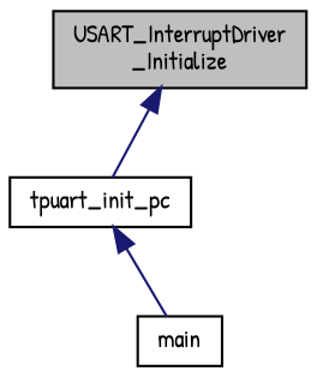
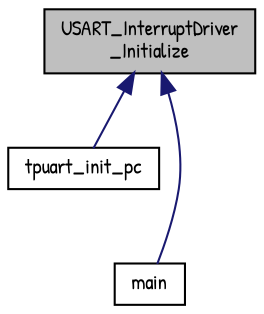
  digraph {
    fontname="Patrick Hand"
    rankdir=TB
    node [color=black fillcolor=white fontname="Patrick Hand" fontsize=10 shape=record style=filled]
    edge [color=midnightblue dir=back fontname="Patrick Hand" fontsize=10 labelfontname=Helvetica labelfontsize=10 style=solid]
    n1 [fillcolor=grey75 fontcolor=black height=0.2 label="USART_InterruptDriver\l_Initialize" width=0.4]
    n2 [height=0.2 label=tpuart_init_pc width=0.4]
    n3 [height=0.2 label=main width=0.4]
    n1 -> n2
-   n2 -> n3
+   n1 -> n3
  }
